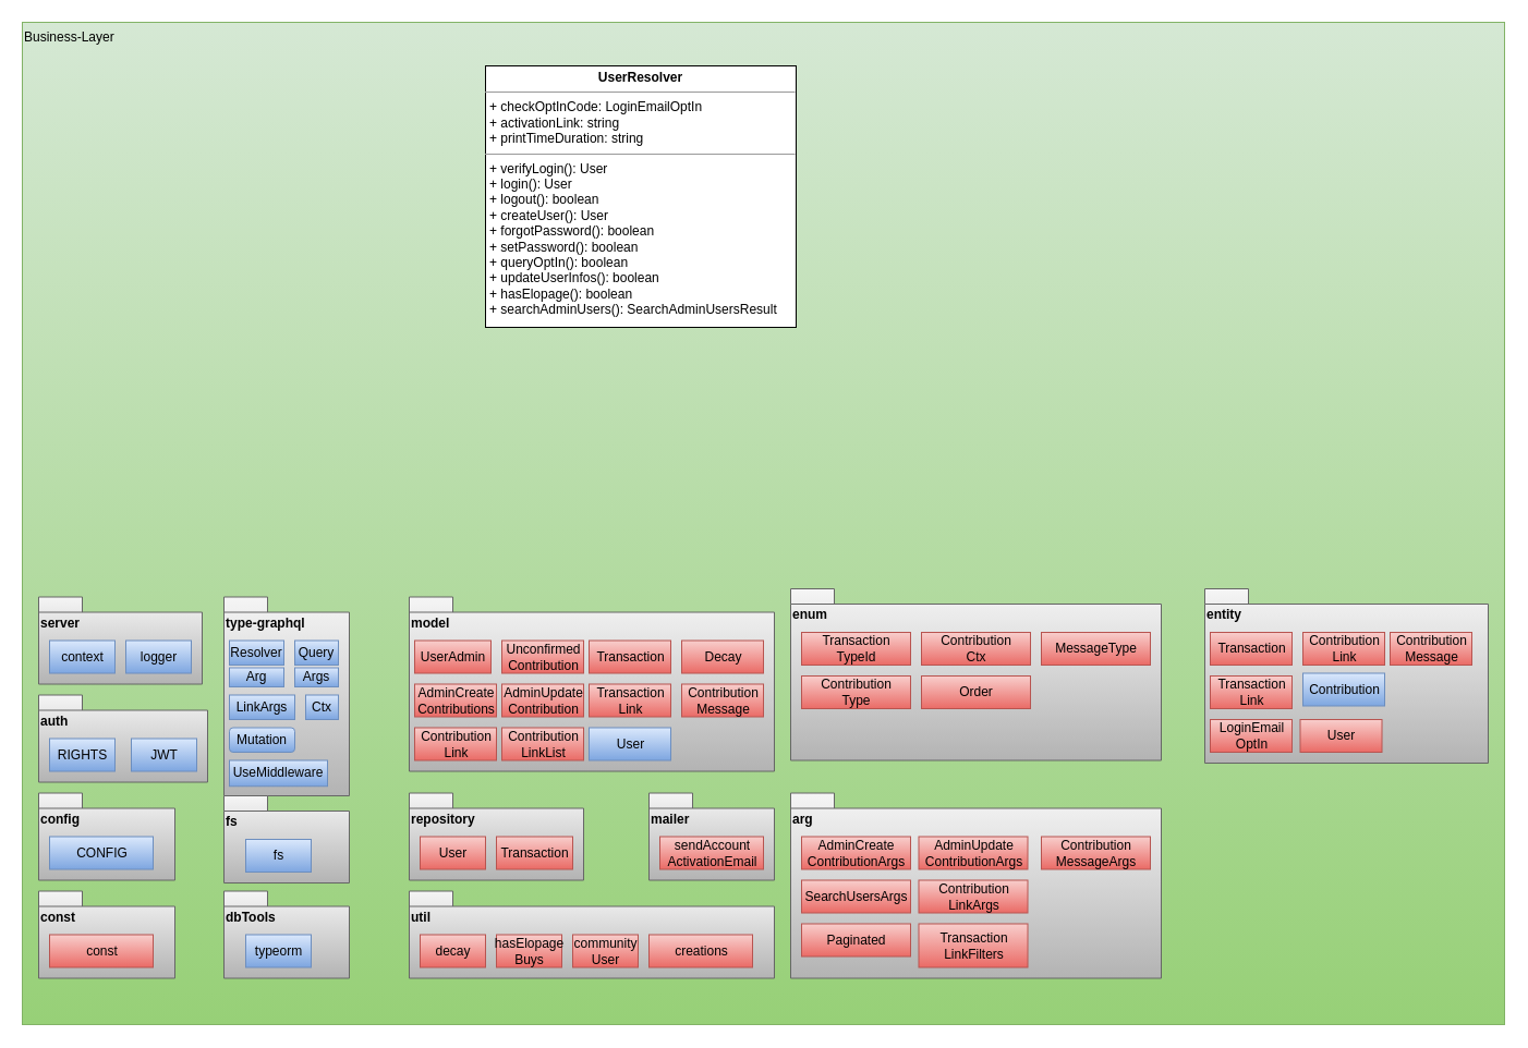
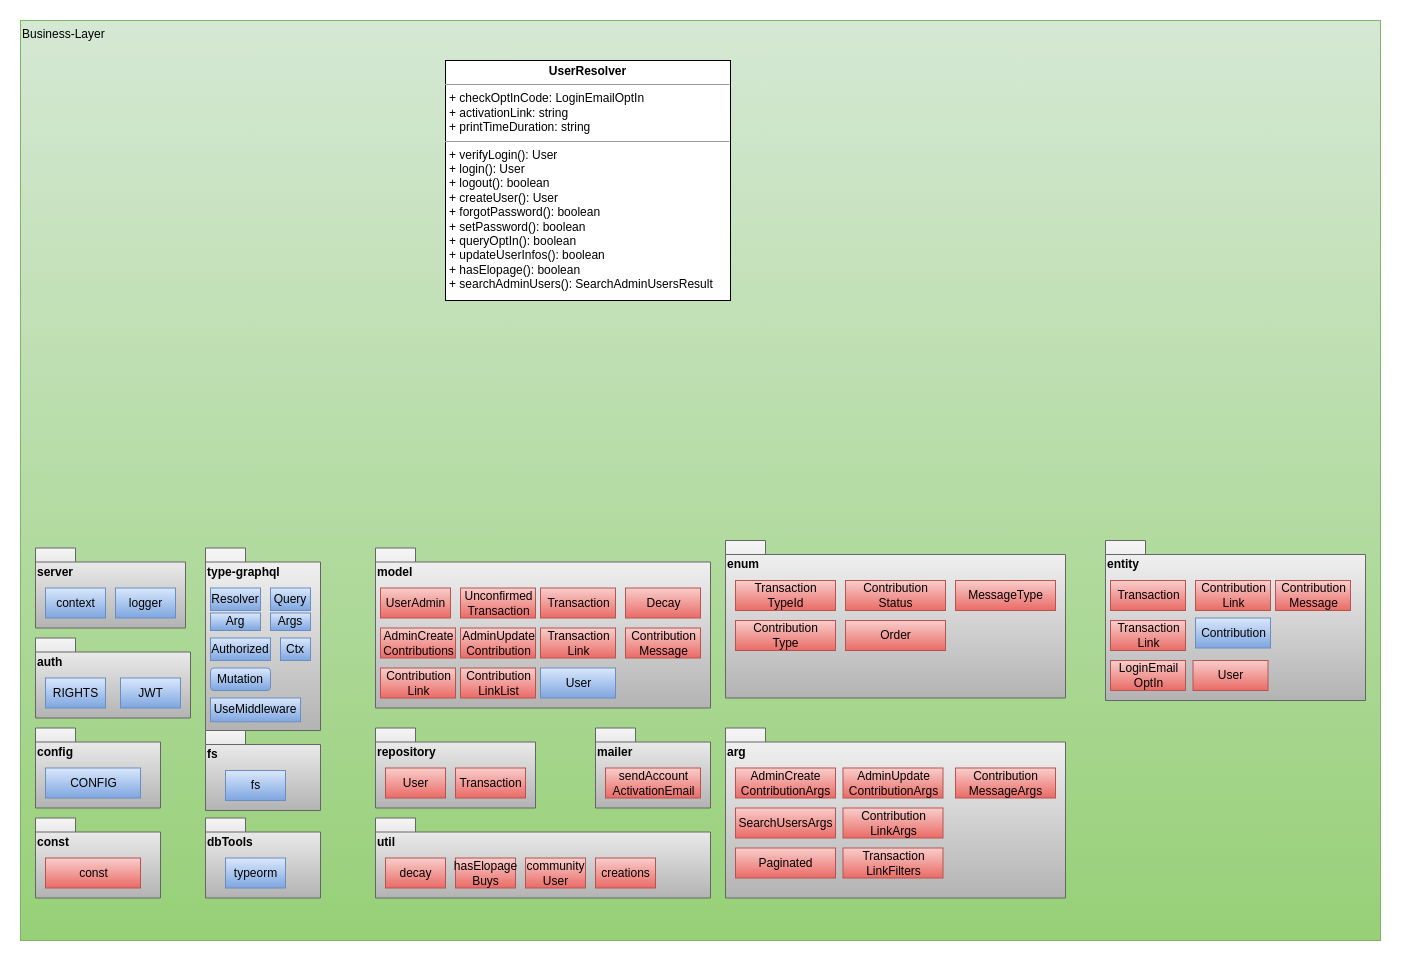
  <mxCell id="0" />
  <mxCell id="1" parent="0" />
  <mxCell id="2" value="Business-Layer" style="rounded=0;whiteSpace=wrap;html=1;fillColor=#d5e8d4;strokeColor=#82b366;gradientColor=#97d077;align=left;verticalAlign=top;" parent="1" vertex="1"><mxGeometry x="20" y="20" width="1360" height="920" as="geometry" /></mxCell>
  <mxCell id="3" value="server" style="shape=folder;fontStyle=1;spacingTop=10;tabWidth=40;tabHeight=14;tabPosition=left;html=1;align=left;verticalAlign=top;fillColor=#f5f5f5;gradientColor=#b3b3b3;strokeColor=#666666;" parent="1" vertex="1"><mxGeometry x="35" y="547.5" width="150" height="80" as="geometry" /></mxCell>
  <mxCell id="4" value="context" style="html=1;fillColor=#dae8fc;gradientColor=#7ea6e0;strokeColor=#6c8ebf;" parent="1" vertex="1"><mxGeometry x="45" y="587.5" width="60" height="30" as="geometry" /></mxCell>
  <mxCell id="5" value="logger" style="html=1;fillColor=#dae8fc;gradientColor=#7ea6e0;strokeColor=#6c8ebf;" parent="1" vertex="1"><mxGeometry x="115" y="587.5" width="60" height="30" as="geometry" /></mxCell>
  <mxCell id="6" value="model" style="shape=folder;fontStyle=1;spacingTop=10;tabWidth=40;tabHeight=14;tabPosition=left;html=1;align=left;verticalAlign=top;fillColor=#f5f5f5;gradientColor=#b3b3b3;strokeColor=#666666;" parent="1" vertex="1"><mxGeometry x="375" y="547.5" width="335" height="160" as="geometry" /></mxCell>
  <mxCell id="7" value="UserAdmin" style="html=1;fillColor=#f8cecc;gradientColor=#ea6b66;strokeColor=#b85450;" parent="1" vertex="1"><mxGeometry x="380" y="587.5" width="70" height="30" as="geometry" /></mxCell>
- <mxCell id="8" value="Unconfirmed&lt;br&gt;Contribution" style="html=1;fillColor=#f8cecc;gradientColor=#ea6b66;strokeColor=#b85450;" parent="1" vertex="1"><mxGeometry x="460" y="587.5" width="75" height="30" as="geometry" /></mxCell>
+ <mxCell id="8" value="Unconfirmed&lt;br&gt;Transaction" style="html=1;fillColor=#f8cecc;gradientColor=#ea6b66;strokeColor=#b85450;" parent="1" vertex="1"><mxGeometry x="460" y="587.5" width="75" height="30" as="geometry" /></mxCell>
  <mxCell id="9" value="AdminCreate&lt;br&gt;Contributions" style="html=1;fillColor=#f8cecc;gradientColor=#ea6b66;strokeColor=#b85450;" parent="1" vertex="1"><mxGeometry x="380" y="627.5" width="75" height="30" as="geometry" /></mxCell>
  <mxCell id="10" value="AdminUpdate&lt;br&gt;Contribution" style="html=1;fillColor=#f8cecc;gradientColor=#ea6b66;strokeColor=#b85450;" parent="1" vertex="1"><mxGeometry x="460" y="627.5" width="75" height="30" as="geometry" /></mxCell>
  <mxCell id="11" value="Contribution&lt;br&gt;Link" style="html=1;fillColor=#f8cecc;gradientColor=#ea6b66;strokeColor=#b85450;" parent="1" vertex="1"><mxGeometry x="380" y="667.5" width="75" height="30" as="geometry" /></mxCell>
  <mxCell id="12" value="Contribution&lt;br&gt;LinkList" style="html=1;fillColor=#f8cecc;gradientColor=#ea6b66;strokeColor=#b85450;" parent="1" vertex="1"><mxGeometry x="460" y="667.5" width="75" height="30" as="geometry" /></mxCell>
  <mxCell id="13" value="auth" style="shape=folder;fontStyle=1;spacingTop=10;tabWidth=40;tabHeight=14;tabPosition=left;html=1;align=left;verticalAlign=top;fillColor=#f5f5f5;gradientColor=#b3b3b3;strokeColor=#666666;" parent="1" vertex="1"><mxGeometry x="35" y="637.5" width="155" height="80" as="geometry" /></mxCell>
  <mxCell id="14" value="RIGHTS" style="html=1;fillColor=#dae8fc;gradientColor=#7ea6e0;strokeColor=#6c8ebf;" parent="1" vertex="1"><mxGeometry x="45" y="677.5" width="60" height="30" as="geometry" /></mxCell>
  <mxCell id="15" value="repository" style="shape=folder;fontStyle=1;spacingTop=10;tabWidth=40;tabHeight=14;tabPosition=left;html=1;align=left;verticalAlign=top;fillColor=#f5f5f5;gradientColor=#b3b3b3;strokeColor=#666666;" parent="1" vertex="1"><mxGeometry x="375" y="727.5" width="160" height="80" as="geometry" /></mxCell>
  <mxCell id="16" value="User" style="html=1;fillColor=#f8cecc;gradientColor=#ea6b66;strokeColor=#b85450;" parent="1" vertex="1"><mxGeometry x="385" y="767.5" width="60" height="30" as="geometry" /></mxCell>
  <mxCell id="17" value="arg" style="shape=folder;fontStyle=1;spacingTop=10;tabWidth=40;tabHeight=14;tabPosition=left;html=1;align=left;verticalAlign=top;fillColor=#f5f5f5;gradientColor=#b3b3b3;strokeColor=#666666;" parent="1" vertex="1"><mxGeometry x="725" y="727.5" width="340" height="170" as="geometry" /></mxCell>
  <mxCell id="18" value="AdminCreate&lt;br&gt;ContributionArgs" style="html=1;fillColor=#f8cecc;gradientColor=#ea6b66;strokeColor=#b85450;" parent="1" vertex="1"><mxGeometry x="735" y="767.5" width="100" height="30" as="geometry" /></mxCell>
  <mxCell id="19" value="AdminUpdate&lt;br&gt;ContributionArgs" style="html=1;fillColor=#f8cecc;gradientColor=#ea6b66;strokeColor=#b85450;" parent="1" vertex="1"><mxGeometry x="842.5" y="767.5" width="100" height="30" as="geometry" /></mxCell>
  <mxCell id="20" value="SearchUsersArgs" style="html=1;fillColor=#f8cecc;gradientColor=#ea6b66;strokeColor=#b85450;" parent="1" vertex="1"><mxGeometry x="735" y="807.5" width="100" height="30" as="geometry" /></mxCell>
  <mxCell id="21" value="Contribution&lt;br&gt;LinkArgs" style="html=1;fillColor=#f8cecc;gradientColor=#ea6b66;strokeColor=#b85450;" parent="1" vertex="1"><mxGeometry x="842.5" y="807.5" width="100" height="30" as="geometry" /></mxCell>
  <mxCell id="22" value="entity" style="shape=folder;fontStyle=1;spacingTop=10;tabWidth=40;tabHeight=14;tabPosition=left;html=1;align=left;verticalAlign=top;fillColor=#f5f5f5;gradientColor=#b3b3b3;strokeColor=#666666;" parent="1" vertex="1"><mxGeometry x="1105" y="540" width="260" height="160" as="geometry" /></mxCell>
  <mxCell id="23" value="Transaction" style="html=1;fillColor=#f8cecc;gradientColor=#ea6b66;strokeColor=#b85450;" parent="1" vertex="1"><mxGeometry x="1110" y="580" width="75" height="30" as="geometry" /></mxCell>
  <mxCell id="24" value="Contribution&lt;br&gt;Link" style="html=1;fillColor=#f8cecc;gradientColor=#ea6b66;strokeColor=#b85450;" parent="1" vertex="1"><mxGeometry x="1195" y="580" width="75" height="30" as="geometry" /></mxCell>
  <mxCell id="25" value="Transaction&lt;br&gt;Link" style="html=1;fillColor=#f8cecc;gradientColor=#ea6b66;strokeColor=#b85450;" parent="1" vertex="1"><mxGeometry x="1110" y="620" width="75" height="30" as="geometry" /></mxCell>
  <mxCell id="26" value="Transaction" style="html=1;fillColor=#f8cecc;gradientColor=#ea6b66;strokeColor=#b85450;" parent="1" vertex="1"><mxGeometry x="540" y="587.5" width="75" height="30" as="geometry" /></mxCell>
  <mxCell id="27" value="Transaction&lt;br&gt;Link" style="html=1;fillColor=#f8cecc;gradientColor=#ea6b66;strokeColor=#b85450;" parent="1" vertex="1"><mxGeometry x="540" y="627.5" width="75" height="30" as="geometry" /></mxCell>
  <mxCell id="28" value="Transaction" style="html=1;fillColor=#f8cecc;gradientColor=#ea6b66;strokeColor=#b85450;" parent="1" vertex="1"><mxGeometry x="455" y="767.5" width="70" height="30" as="geometry" /></mxCell>
  <mxCell id="29" value="util" style="shape=folder;fontStyle=1;spacingTop=10;tabWidth=40;tabHeight=14;tabPosition=left;html=1;align=left;verticalAlign=top;fillColor=#f5f5f5;gradientColor=#b3b3b3;strokeColor=#666666;" parent="1" vertex="1"><mxGeometry x="375" y="817.5" width="335" height="80" as="geometry" /></mxCell>
  <mxCell id="30" value="decay" style="html=1;fillColor=#f8cecc;gradientColor=#ea6b66;strokeColor=#b85450;" parent="1" vertex="1"><mxGeometry x="385" y="857.5" width="60" height="30" as="geometry" /></mxCell>
  <mxCell id="31" value="Contribution" style="html=1;fillColor=#dae8fc;gradientColor=#7ea6e0;strokeColor=#6c8ebf;" parent="1" vertex="1"><mxGeometry x="1195" y="617.5" width="75" height="30" as="geometry" /></mxCell>
  <mxCell id="32" value="hasElopage&lt;br&gt;Buys" style="html=1;fillColor=#f8cecc;gradientColor=#ea6b66;strokeColor=#b85450;" parent="1" vertex="1"><mxGeometry x="455" y="857.5" width="60" height="30" as="geometry" /></mxCell>
  <mxCell id="33" value="LoginEmail&lt;br&gt;OptIn" style="html=1;fillColor=#f8cecc;gradientColor=#ea6b66;strokeColor=#b85450;" parent="1" vertex="1"><mxGeometry x="1110" y="660" width="75" height="30" as="geometry" /></mxCell>
  <mxCell id="34" value="User" style="html=1;fillColor=#f8cecc;gradientColor=#ea6b66;strokeColor=#b85450;" parent="1" vertex="1"><mxGeometry x="1192.5" y="660" width="75" height="30" as="geometry" /></mxCell>
  <mxCell id="35" value="User" style="html=1;fillColor=#dae8fc;gradientColor=#7ea6e0;strokeColor=#6c8ebf;" parent="1" vertex="1"><mxGeometry x="540" y="667.5" width="75" height="30" as="geometry" /></mxCell>
  <mxCell id="36" value="enum" style="shape=folder;fontStyle=1;spacingTop=10;tabWidth=40;tabHeight=14;tabPosition=left;html=1;align=left;verticalAlign=top;fillColor=#f5f5f5;gradientColor=#b3b3b3;strokeColor=#666666;" parent="1" vertex="1"><mxGeometry x="725" y="540" width="340" height="157.5" as="geometry" /></mxCell>
  <mxCell id="37" value="Transaction&lt;br&gt;TypeId" style="html=1;fillColor=#f8cecc;gradientColor=#ea6b66;strokeColor=#b85450;" parent="1" vertex="1"><mxGeometry x="735" y="580" width="100" height="30" as="geometry" /></mxCell>
  <mxCell id="38" value="Contribution&lt;br&gt;Type" style="html=1;fillColor=#f8cecc;gradientColor=#ea6b66;strokeColor=#b85450;" parent="1" vertex="1"><mxGeometry x="735" y="620" width="100" height="30" as="geometry" /></mxCell>
- <mxCell id="39" value="Contribution&lt;br&gt;Ctx" style="html=1;fillColor=#f8cecc;gradientColor=#ea6b66;strokeColor=#b85450;" parent="1" vertex="1"><mxGeometry x="845" y="580" width="100" height="30" as="geometry" /></mxCell>
+ <mxCell id="39" value="Contribution&lt;br&gt;Status" style="html=1;fillColor=#f8cecc;gradientColor=#ea6b66;strokeColor=#b85450;" parent="1" vertex="1"><mxGeometry x="845" y="580" width="100" height="30" as="geometry" /></mxCell>
  <mxCell id="40" value="Decay" style="html=1;fillColor=#f8cecc;gradientColor=#ea6b66;strokeColor=#b85450;" parent="1" vertex="1"><mxGeometry x="625" y="587.5" width="75" height="30" as="geometry" /></mxCell>
  <mxCell id="41" value="Paginated" style="html=1;fillColor=#f8cecc;gradientColor=#ea6b66;strokeColor=#b85450;" parent="1" vertex="1"><mxGeometry x="735" y="847.5" width="100" height="30" as="geometry" /></mxCell>
- <mxCell id="42" value="Transaction&lt;br&gt;LinkFilters" style="html=1;fillColor=#f8cecc;gradientColor=#ea6b66;strokeColor=#b85450;" parent="1" vertex="1"><mxGeometry x="842.5" y="847.5" width="100" height="40" as="geometry" /></mxCell>
+ <mxCell id="42" value="Transaction&lt;br&gt;LinkFilters" style="html=1;fillColor=#f8cecc;gradientColor=#ea6b66;strokeColor=#b85450;" parent="1" vertex="1"><mxGeometry x="842.5" y="847.5" width="100" height="30" as="geometry" /></mxCell>
  <mxCell id="43" value="Order" style="html=1;fillColor=#f8cecc;gradientColor=#ea6b66;strokeColor=#b85450;" parent="1" vertex="1"><mxGeometry x="845" y="620" width="100" height="30" as="geometry" /></mxCell>
  <mxCell id="44" value="community&lt;br&gt;User" style="html=1;fillColor=#f8cecc;gradientColor=#ea6b66;strokeColor=#b85450;" parent="1" vertex="1"><mxGeometry x="525" y="857.5" width="60" height="30" as="geometry" /></mxCell>
  <mxCell id="45" value="mailer" style="shape=folder;fontStyle=1;spacingTop=10;tabWidth=40;tabHeight=14;tabPosition=left;html=1;align=left;verticalAlign=top;fillColor=#f5f5f5;gradientColor=#b3b3b3;strokeColor=#666666;" parent="1" vertex="1"><mxGeometry x="595" y="727.5" width="115" height="80" as="geometry" /></mxCell>
  <mxCell id="46" value="sendAccount&lt;br&gt;ActivationEmail" style="html=1;fillColor=#f8cecc;gradientColor=#ea6b66;strokeColor=#b85450;" parent="1" vertex="1"><mxGeometry x="605" y="767.5" width="95" height="30" as="geometry" /></mxCell>
  <mxCell id="47" value="config" style="shape=folder;fontStyle=1;spacingTop=10;tabWidth=40;tabHeight=14;tabPosition=left;html=1;align=left;verticalAlign=top;fillColor=#f5f5f5;gradientColor=#b3b3b3;strokeColor=#666666;" parent="1" vertex="1"><mxGeometry x="35" y="727.5" width="125" height="80" as="geometry" /></mxCell>
  <mxCell id="48" value="CONFIG" style="html=1;fillColor=#dae8fc;gradientColor=#7ea6e0;strokeColor=#6c8ebf;" parent="1" vertex="1"><mxGeometry x="45" y="767.5" width="95" height="30" as="geometry" /></mxCell>
- <mxCell id="49" value="creations" style="html=1;fillColor=#f8cecc;gradientColor=#ea6b66;strokeColor=#b85450;" parent="1" vertex="1"><mxGeometry x="595" y="857.5" width="95" height="30" as="geometry" /></mxCell>
+ <mxCell id="49" value="creations" style="html=1;fillColor=#f8cecc;gradientColor=#ea6b66;strokeColor=#b85450;" parent="1" vertex="1"><mxGeometry x="595" y="857.5" width="60" height="30" as="geometry" /></mxCell>
  <mxCell id="50" value="const" style="shape=folder;fontStyle=1;spacingTop=10;tabWidth=40;tabHeight=14;tabPosition=left;html=1;align=left;verticalAlign=top;fillColor=#f5f5f5;gradientColor=#b3b3b3;strokeColor=#666666;" parent="1" vertex="1"><mxGeometry x="35" y="817.5" width="125" height="80" as="geometry" /></mxCell>
  <mxCell id="51" value="const" style="html=1;fillColor=#f8cecc;gradientColor=#ea6b66;strokeColor=#b85450;" parent="1" vertex="1"><mxGeometry x="45" y="857.5" width="95" height="30" as="geometry" /></mxCell>
  <mxCell id="52" value="Contribution&lt;br&gt;Message" style="html=1;fillColor=#f8cecc;gradientColor=#ea6b66;strokeColor=#b85450;" parent="1" vertex="1"><mxGeometry x="1275" y="580" width="75" height="30" as="geometry" /></mxCell>
  <mxCell id="53" value="Contribution&lt;br&gt;MessageArgs" style="html=1;fillColor=#f8cecc;gradientColor=#ea6b66;strokeColor=#b85450;" parent="1" vertex="1"><mxGeometry x="955" y="767.5" width="100" height="30" as="geometry" /></mxCell>
  <mxCell id="54" value="MessageType" style="html=1;fillColor=#f8cecc;gradientColor=#ea6b66;strokeColor=#b85450;" parent="1" vertex="1"><mxGeometry x="955" y="580" width="100" height="30" as="geometry" /></mxCell>
  <mxCell id="55" value="Contribution&lt;br&gt;Message" style="html=1;fillColor=#f8cecc;gradientColor=#ea6b66;strokeColor=#b85450;" parent="1" vertex="1"><mxGeometry x="625" y="627.5" width="75" height="30" as="geometry" /></mxCell>
  <mxCell id="56" value="type-graphql" style="shape=folder;fontStyle=1;spacingTop=10;tabWidth=40;tabHeight=14;tabPosition=left;html=1;align=left;verticalAlign=top;fillColor=#f5f5f5;gradientColor=#b3b3b3;strokeColor=#666666;" parent="1" vertex="1"><mxGeometry x="205" y="547.5" width="115" height="182.5" as="geometry" /></mxCell>
  <mxCell id="57" value="dbTools" style="shape=folder;fontStyle=1;spacingTop=10;tabWidth=40;tabHeight=14;tabPosition=left;html=1;align=left;verticalAlign=top;fillColor=#f5f5f5;gradientColor=#b3b3b3;strokeColor=#666666;" parent="1" vertex="1"><mxGeometry x="205" y="817.5" width="115" height="80" as="geometry" /></mxCell>
  <mxCell id="58" value="typeorm" style="html=1;fillColor=#dae8fc;gradientColor=#7ea6e0;strokeColor=#6c8ebf;" parent="1" vertex="1"><mxGeometry x="225" y="857.5" width="60" height="30" as="geometry" /></mxCell>
  <mxCell id="59" value="&lt;p style=&quot;margin: 0px ; margin-top: 4px ; text-align: center&quot;&gt;&lt;b&gt;UserResolver&lt;/b&gt;&lt;/p&gt;&lt;hr size=&quot;1&quot;&gt;&lt;p style=&quot;margin: 0px ; margin-left: 4px&quot;&gt;+ checkOptInCode:&amp;nbsp;LoginEmailOptIn&lt;/p&gt;&lt;p style=&quot;margin: 0px ; margin-left: 4px&quot;&gt;+&amp;nbsp;activationLink: string&lt;/p&gt;&lt;p style=&quot;margin: 0px ; margin-left: 4px&quot;&gt;+&amp;nbsp;printTimeDuration: string&lt;/p&gt;&lt;hr size=&quot;1&quot;&gt;&lt;p style=&quot;margin: 0px ; margin-left: 4px&quot;&gt;+ verifyLogin(): User&lt;/p&gt;&lt;p style=&quot;margin: 0px ; margin-left: 4px&quot;&gt;+&amp;nbsp;login(): User&lt;/p&gt;&lt;p style=&quot;margin: 0px ; margin-left: 4px&quot;&gt;+&amp;nbsp;logout(): boolean&lt;/p&gt;&lt;p style=&quot;margin: 0px ; margin-left: 4px&quot;&gt;+&amp;nbsp;createUser(): User&lt;/p&gt;&lt;p style=&quot;margin: 0px ; margin-left: 4px&quot;&gt;+&amp;nbsp;forgotPassword(): boolean&lt;/p&gt;&lt;p style=&quot;margin: 0px ; margin-left: 4px&quot;&gt;+&amp;nbsp;setPassword(): boolean&lt;/p&gt;&lt;p style=&quot;margin: 0px ; margin-left: 4px&quot;&gt;+&amp;nbsp;queryOptIn(): boolean&lt;/p&gt;&lt;p style=&quot;margin: 0px ; margin-left: 4px&quot;&gt;+&amp;nbsp;updateUserInfos(): boolean&lt;/p&gt;&lt;p style=&quot;margin: 0px ; margin-left: 4px&quot;&gt;+&amp;nbsp;hasElopage(): boolean&lt;/p&gt;&lt;p style=&quot;margin: 0px ; margin-left: 4px&quot;&gt;+&amp;nbsp;searchAdminUsers():&amp;nbsp;SearchAdminUsersResult&lt;/p&gt;" style="verticalAlign=top;align=left;overflow=fill;fontSize=12;fontFamily=Helvetica;html=1;" parent="1" vertex="1"><mxGeometry x="445" y="60" width="285" height="240" as="geometry" /></mxCell>
  <mxCell id="60" value="Resolver" style="rounded=0;whiteSpace=wrap;html=1;fillColor=#dae8fc;gradientColor=#7ea6e0;strokeColor=#6c8ebf;" parent="1" vertex="1"><mxGeometry x="210" y="587.5" width="50" height="22.5" as="geometry" /></mxCell>
  <mxCell id="61" value="Query" style="rounded=0;whiteSpace=wrap;html=1;fillColor=#dae8fc;gradientColor=#7ea6e0;strokeColor=#6c8ebf;" parent="1" vertex="1"><mxGeometry x="270" y="587.5" width="40" height="22.5" as="geometry" /></mxCell>
  <mxCell id="62" value="UseMiddleware" style="rounded=0;whiteSpace=wrap;html=1;fillColor=#dae8fc;gradientColor=#7ea6e0;strokeColor=#6c8ebf;" parent="1" vertex="1"><mxGeometry x="210" y="697.5" width="90" height="23.75" as="geometry" /></mxCell>
  <mxCell id="63" value="Arg" style="rounded=0;whiteSpace=wrap;html=1;fillColor=#dae8fc;gradientColor=#7ea6e0;strokeColor=#6c8ebf;" parent="1" vertex="1"><mxGeometry x="210" y="612.5" width="50" height="17.5" as="geometry" /></mxCell>
  <mxCell id="64" value="Args" style="rounded=0;whiteSpace=wrap;html=1;fillColor=#dae8fc;gradientColor=#7ea6e0;strokeColor=#6c8ebf;" parent="1" vertex="1"><mxGeometry x="270" y="612.5" width="40" height="17.5" as="geometry" /></mxCell>
- <mxCell id="65" value="LinkArgs" style="rounded=0;whiteSpace=wrap;html=1;fillColor=#dae8fc;gradientColor=#7ea6e0;strokeColor=#6c8ebf;" parent="1" vertex="1"><mxGeometry x="210" y="637.5" width="60" height="22.5" as="geometry" /></mxCell>
+ <mxCell id="65" value="Authorized" style="rounded=0;whiteSpace=wrap;html=1;fillColor=#dae8fc;gradientColor=#7ea6e0;strokeColor=#6c8ebf;" parent="1" vertex="1"><mxGeometry x="210" y="637.5" width="60" height="22.5" as="geometry" /></mxCell>
  <mxCell id="66" value="Mutation" style="whiteSpace=wrap;html=1;fillColor=#dae8fc;gradientColor=#7ea6e0;strokeColor=#6c8ebf;rounded=1;" parent="1" vertex="1"><mxGeometry x="210" y="667.5" width="60" height="22.5" as="geometry" /></mxCell>
  <mxCell id="67" value="Ctx" style="rounded=0;whiteSpace=wrap;html=1;fillColor=#dae8fc;gradientColor=#7ea6e0;strokeColor=#6c8ebf;" parent="1" vertex="1"><mxGeometry x="280" y="637.5" width="30" height="22.5" as="geometry" /></mxCell>
  <mxCell id="68" value="fs" style="shape=folder;fontStyle=1;spacingTop=10;tabWidth=40;tabHeight=14;tabPosition=left;html=1;align=left;verticalAlign=top;fillColor=#f5f5f5;gradientColor=#b3b3b3;strokeColor=#666666;" vertex="1" parent="1"><mxGeometry x="205" y="730" width="115" height="80" as="geometry" /></mxCell>
  <mxCell id="69" value="fs" style="html=1;fillColor=#dae8fc;gradientColor=#7ea6e0;strokeColor=#6c8ebf;" vertex="1" parent="1"><mxGeometry x="225" y="770" width="60" height="30" as="geometry" /></mxCell>
  <mxCell id="70" value="JWT" style="html=1;fillColor=#dae8fc;gradientColor=#7ea6e0;strokeColor=#6c8ebf;" vertex="1" parent="1"><mxGeometry x="120" y="677.5" width="60" height="30" as="geometry" /></mxCell>
